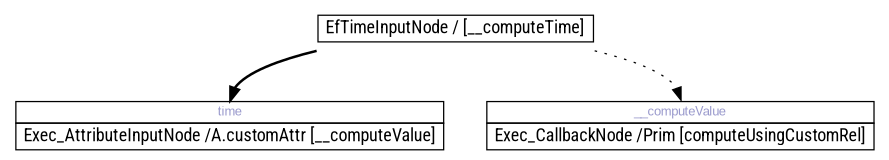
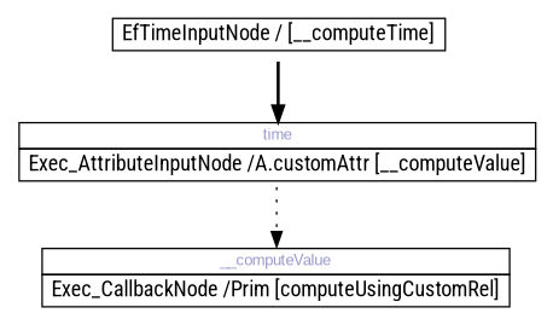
  digraph {
    fontname="Roboto Condensed"
    rankdir=TB
    node [fontname="Roboto Condensed" shape=plaintext]
    edge [fontname="Roboto Condensed"]
    n1 [label=< 		<TABLE BORDER="0" CELLBORDER="1" CELLSPACING="0"> 			<TR><TD COLSPAN="1"> EfTimeInputNode / [__computeTime] </TD></TR> 		</TABLE>>]
    n2 [label=< 		<TABLE BORDER="0" CELLBORDER="1" CELLSPACING="0"> 			<TR><TD PORT="0x7f8321ab63e0" COLSPAN="1"><FONT POINT-SIZE="10" FACE="Arial" COLOR="#9999cc">time</FONT></TD></TR> 			<TR><TD COLSPAN="1"> Exec_AttributeInputNode /A.customAttr [__computeValue] </TD></TR> 		</TABLE>>]
    n3 [label=< 		<TABLE BORDER="0" CELLBORDER="1" CELLSPACING="0"> 			<TR><TD PORT="0x7f8320b1f4e0" COLSPAN="1"><FONT POINT-SIZE="10" FACE="Arial" COLOR="#9999cc">__computeValue</FONT></TD></TR> 			<TR><TD COLSPAN="1"> Exec_CallbackNode /Prim [computeUsingCustomRel] </TD></TR> 		</TABLE>>]
    n1 -> n2 [headport="0x7f8321ab63e0:n" style=bold]
-   n1 -> n3 [headport="0x7f8320b1f4e0:n" style=dotted]
+   n2 -> n3 [headport="0x7f8320b1f4e0:n" style=dotted]
  }
